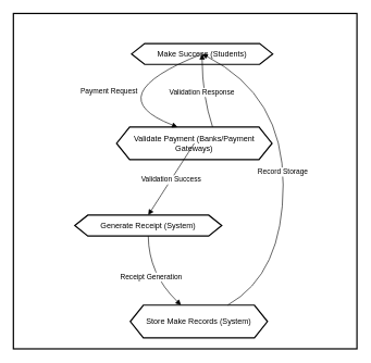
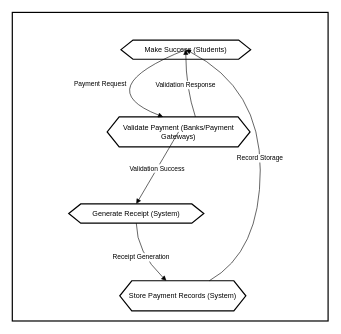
  <mxCell id="0" />
  <mxCell id="1" parent="0" />
  <mxCell id="2" value="" style="whiteSpace=wrap;strokeWidth=2;verticalAlign=top;direction=south;" parent="1" vertex="1"><mxGeometry x="20" y="20" width="526" height="514" as="geometry" /></mxCell>
  <mxCell id="3" value="Make Success (Students)" style="shape=hexagon;perimeter=hexagonPerimeter2;fixedSize=1;strokeWidth=2;whiteSpace=wrap;" parent="2" vertex="1"><mxGeometry x="181" y="46" width="216" height="32" as="geometry" /></mxCell>
  <mxCell id="4" value="Validate Payment (Banks/Payment Gateways)" style="shape=hexagon;perimeter=hexagonPerimeter2;fixedSize=1;strokeWidth=2;whiteSpace=wrap;" parent="2" vertex="1"><mxGeometry x="158" y="174" width="238" height="50" as="geometry" /></mxCell>
- <mxCell id="5" value="Generate Receipt (System)" style="shape=hexagon;perimeter=hexagonPerimeter2;fixedSize=1;strokeWidth=2;whiteSpace=wrap;" parent="2" vertex="1"><mxGeometry x="94" y="309" width="225" height="32" as="geometry" /></mxCell>
- <mxCell id="6" value="Store Make Records (System)" style="shape=hexagon;perimeter=hexagonPerimeter2;fixedSize=1;strokeWidth=2;whiteSpace=wrap;" parent="2" vertex="1"><mxGeometry x="179" y="447" width="210" height="50" as="geometry" /></mxCell>
+ <mxCell id="5" value="Generate Receipt (System)" style="shape=hexagon;perimeter=hexagonPerimeter2;fixedSize=1;strokeWidth=2;whiteSpace=wrap;" parent="2" vertex="1"><mxGeometry x="94" y="319" width="225" height="32" as="geometry" /></mxCell>
+ <mxCell id="6" value="Store Payment Records (System)" style="shape=hexagon;perimeter=hexagonPerimeter2;fixedSize=1;strokeWidth=2;whiteSpace=wrap;" parent="2" vertex="1"><mxGeometry x="179" y="447" width="210" height="50" as="geometry" /></mxCell>
  <mxCell id="7" value="Payment Request" style="curved=1;startArrow=none;endArrow=block;exitX=0.31;exitY=0.98;entryX=0.39;entryY=-0.01;" parent="2" source="3" target="4" edge="1"><mxGeometry relative="1" as="geometry"><Array as="points"><mxPoint x="128" y="126" /></Array></mxGeometry></mxCell>
  <mxCell id="8" value="Validation Response" style="curved=1;startArrow=none;endArrow=block;exitX=0.62;exitY=-0.01;entryX=0.5;entryY=0.98;" parent="2" source="4" target="3" edge="1"><mxGeometry relative="1" as="geometry"><Array as="points"><mxPoint x="289" y="126" /></Array></mxGeometry></mxCell>
  <mxCell id="9" value="Validation Success" style="curved=1;startArrow=none;endArrow=block;exitX=0.5;exitY=0.98;entryX=0.5;entryY=0;" parent="2" source="4" target="5" edge="1"><mxGeometry relative="1" as="geometry"><Array as="points" /></mxGeometry></mxCell>
  <mxCell id="10" value="Receipt Generation" style="curved=1;startArrow=none;endArrow=block;exitX=0.5;exitY=1;entryX=0.37;entryY=0;" parent="2" source="5" target="6" edge="1"><mxGeometry relative="1" as="geometry"><Array as="points"><mxPoint x="207" y="399" /></Array></mxGeometry></mxCell>
  <mxCell id="11" value="Record Storage" style="curved=1;startArrow=none;endArrow=block;exitX=0.71;exitY=0;entryX=0.64;entryY=0.98;" parent="2" source="6" target="3" edge="1"><mxGeometry relative="1" as="geometry"><Array as="points"><mxPoint x="413" y="399" /><mxPoint x="413" y="126" /></Array></mxGeometry></mxCell>
